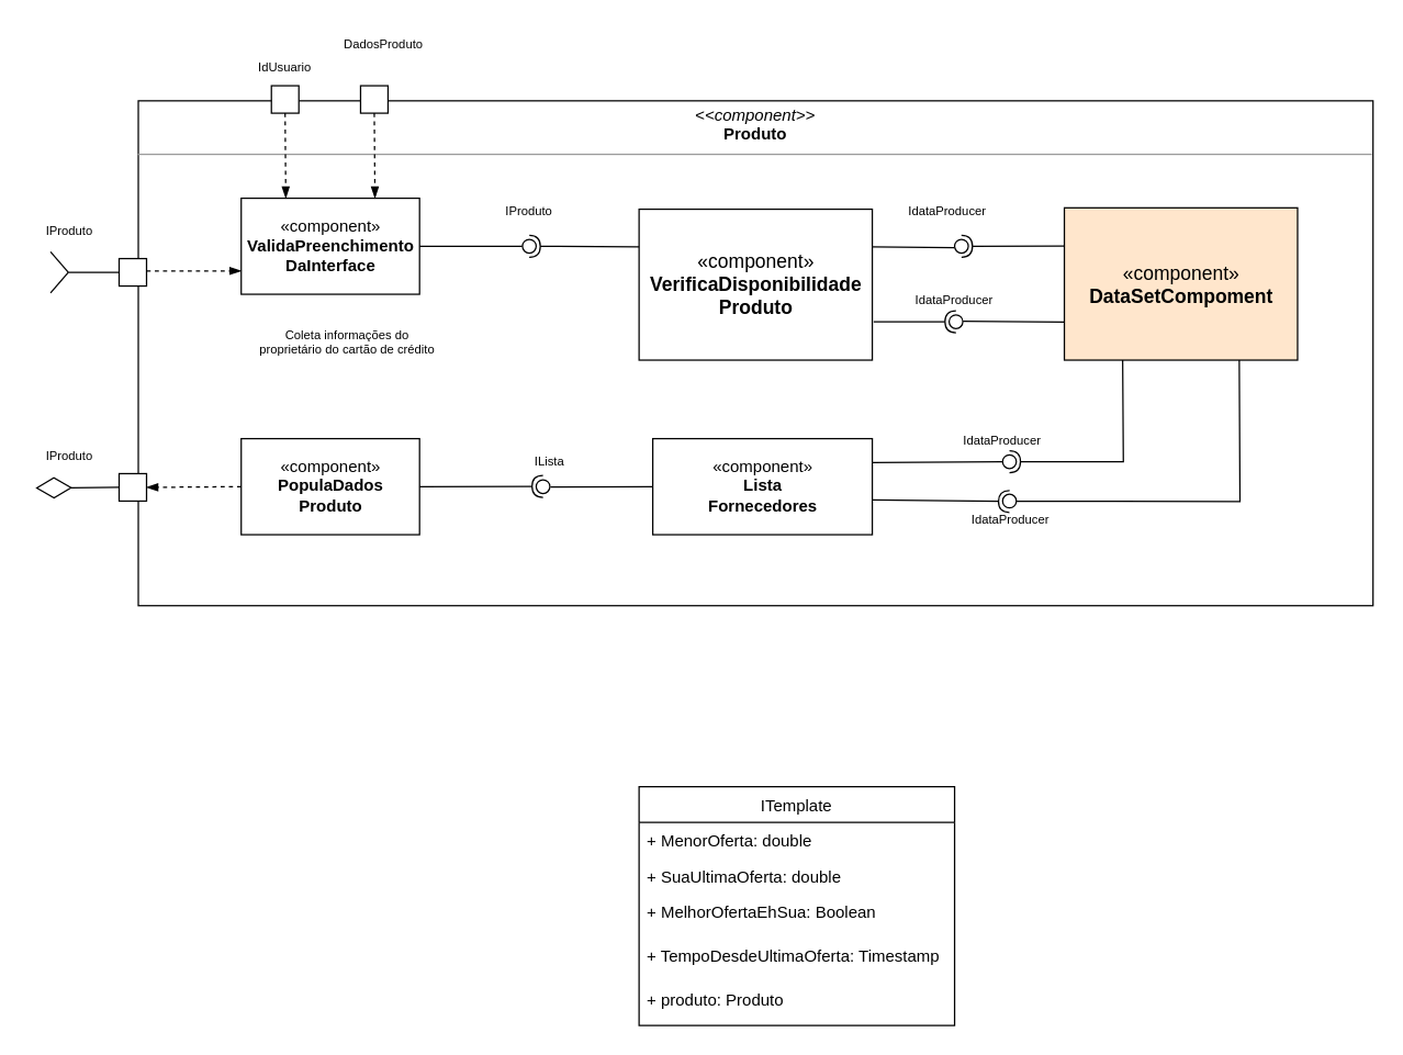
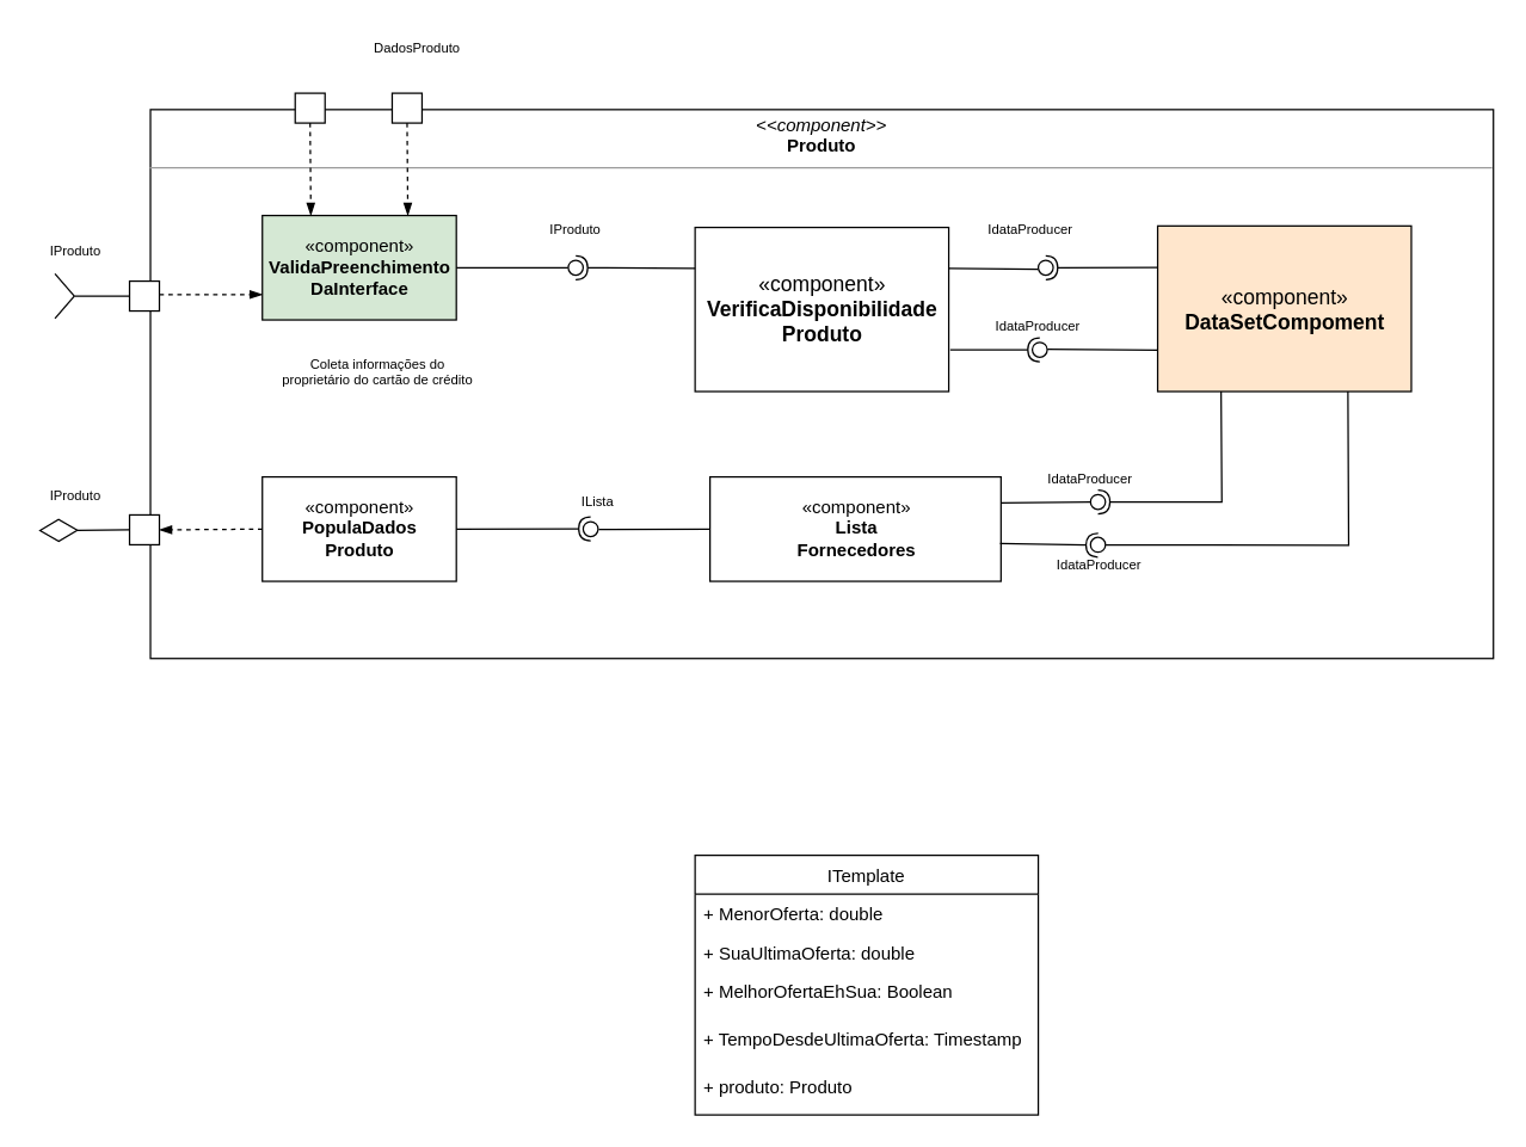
  <mxCell id="0" />
  <mxCell id="1" parent="0" />
  <mxCell id="2" value="&lt;p style=&quot;margin: 0px ; margin-top: 4px ; text-align: center&quot;&gt;&lt;i&gt;&amp;lt;&amp;lt;component&amp;gt;&amp;gt;&lt;/i&gt;&lt;br&gt;&lt;b&gt;Produto&lt;/b&gt;&lt;/p&gt;&lt;hr size=&quot;1&quot;&gt;&lt;p style=&quot;margin: 0px ; margin-left: 4px&quot;&gt;&lt;/p&gt;&lt;p style=&quot;margin: 0px ; margin-left: 4px&quot;&gt;&lt;br&gt;&lt;/p&gt;" style="verticalAlign=top;align=left;overflow=fill;fontSize=12;fontFamily=Helvetica;html=1;" vertex="1" parent="1"><mxGeometry x="95" y="73" width="900" height="368" as="geometry" /></mxCell>
- <mxCell id="3" value="«component»&lt;br&gt;&lt;b&gt;ValidaPreenchimento&lt;br&gt;DaInterface&lt;/b&gt;" style="html=1;dropTarget=0;" vertex="1" parent="1"><mxGeometry x="170" y="144" width="130" height="70" as="geometry" /></mxCell>
+ <mxCell id="3" value="«component»&lt;br&gt;&lt;b&gt;ValidaPreenchimento&lt;br&gt;DaInterface&lt;/b&gt;" style="html=1;dropTarget=0;fillColor=#d5e8d4;" vertex="1" parent="1"><mxGeometry x="170" y="144" width="130" height="70" as="geometry" /></mxCell>
  <mxCell id="4" value="«component»&lt;br&gt;&lt;b&gt;PopulaDados&lt;br&gt;Produto&lt;br&gt;&lt;/b&gt;" style="html=1;dropTarget=0;" vertex="1" parent="1"><mxGeometry x="170" y="319.25" width="130" height="70" as="geometry" /></mxCell>
  <mxCell id="5" value="«component»&lt;br style=&quot;font-size: 14px&quot;&gt;&lt;b&gt;VerificaDisponibilidade&lt;br&gt;Produto&lt;/b&gt;" style="html=1;dropTarget=0;fontSize=14;" vertex="1" parent="1"><mxGeometry x="460" y="152" width="170" height="110" as="geometry" /></mxCell>
- <mxCell id="6" value="«component»&lt;br&gt;&lt;b&gt;Lista&lt;br&gt;Fornecedores&lt;br&gt;&lt;/b&gt;" style="html=1;dropTarget=0;" vertex="1" parent="1"><mxGeometry x="470" y="319.25" width="160" height="70" as="geometry" /></mxCell>
+ <mxCell id="6" value="«component»&lt;br&gt;&lt;b&gt;Lista&lt;br&gt;Fornecedores&lt;br&gt;&lt;/b&gt;" style="html=1;dropTarget=0;" vertex="1" parent="1"><mxGeometry x="470" y="319.25" width="195" height="70" as="geometry" /></mxCell>
  <mxCell id="7" value="" style="rounded=0;orthogonalLoop=1;jettySize=auto;html=1;endArrow=none;endFill=0;fontSize=9;fontColor=#000000;exitX=1;exitY=0.5;exitDx=0;exitDy=0;" edge="1" parent="1" source="3" target="9"><mxGeometry relative="1" as="geometry"><mxPoint x="360" y="177" as="sourcePoint" /></mxGeometry></mxCell>
  <mxCell id="8" value="" style="rounded=0;orthogonalLoop=1;jettySize=auto;html=1;endArrow=halfCircle;endFill=0;entryX=0.5;entryY=0.5;entryDx=0;entryDy=0;endSize=6;strokeWidth=1;fontSize=9;fontColor=#000000;exitX=0;exitY=0.25;exitDx=0;exitDy=0;" edge="1" parent="1" source="5" target="9"><mxGeometry relative="1" as="geometry"><mxPoint x="400" y="177" as="sourcePoint" /></mxGeometry></mxCell>
  <mxCell id="9" value="" style="ellipse;whiteSpace=wrap;html=1;fontFamily=Helvetica;fontSize=12;fontColor=#000000;align=center;strokeColor=#000000;fillColor=#ffffff;points=[];aspect=fixed;resizable=0;" vertex="1" parent="1"><mxGeometry x="375" y="174" width="10" height="10" as="geometry" /></mxCell>
  <mxCell id="10" value="IProduto" style="text;html=1;strokeColor=none;fillColor=none;align=center;verticalAlign=middle;whiteSpace=wrap;rounded=0;fontSize=9;fontColor=#000000;" vertex="1" parent="1"><mxGeometry x="345" y="144" width="70" height="20" as="geometry" /></mxCell>
  <mxCell id="11" value="" style="rounded=0;whiteSpace=wrap;html=1;" vertex="1" parent="1"><mxGeometry x="81" y="188" width="20" height="20" as="geometry" /></mxCell>
  <mxCell id="12" value="" style="group;rotation=-180;" vertex="1" connectable="0" parent="1"><mxGeometry x="31" y="183" width="50" height="30" as="geometry" /></mxCell>
  <mxCell id="13" value="" style="endArrow=none;html=1;" edge="1" parent="12"><mxGeometry width="50" height="50" relative="1" as="geometry"><mxPoint x="13" y="15" as="sourcePoint" /><mxPoint y="30" as="targetPoint" /></mxGeometry></mxCell>
  <mxCell id="14" value="" style="endArrow=none;html=1;" edge="1" parent="12"><mxGeometry width="50" height="50" relative="1" as="geometry"><mxPoint x="13" y="15" as="sourcePoint" /><mxPoint as="targetPoint" /></mxGeometry></mxCell>
  <mxCell id="15" value="" style="endArrow=none;html=1;" edge="1" parent="12"><mxGeometry width="50" height="50" relative="1" as="geometry"><mxPoint x="50" y="15" as="sourcePoint" /><mxPoint x="13" y="15" as="targetPoint" /></mxGeometry></mxCell>
  <mxCell id="16" value="" style="endArrow=blockThin;dashed=1;html=1;fontSize=9;fontColor=#000000;endFill=1;" edge="1" parent="1"><mxGeometry width="50" height="50" relative="1" as="geometry"><mxPoint x="101" y="197" as="sourcePoint" /><mxPoint x="170" y="197" as="targetPoint" /></mxGeometry></mxCell>
  <mxCell id="17" value="IProduto" style="text;html=1;strokeColor=none;fillColor=none;align=center;verticalAlign=middle;whiteSpace=wrap;rounded=0;fontSize=9;" vertex="1" parent="1"><mxGeometry x="20" y="148" width="50" height="40" as="geometry" /></mxCell>
  <mxCell id="18" value="" style="rounded=0;whiteSpace=wrap;html=1;" vertex="1" parent="1"><mxGeometry x="81" y="344.75" width="20" height="20" as="geometry" /></mxCell>
  <mxCell id="19" value="IProduto" style="text;html=1;strokeColor=none;fillColor=none;align=center;verticalAlign=middle;whiteSpace=wrap;rounded=0;fontSize=9;" vertex="1" parent="1"><mxGeometry x="20" y="319.25" width="50" height="24.5" as="geometry" /></mxCell>
  <mxCell id="20" value="" style="endArrow=blockThin;dashed=1;html=1;fontSize=9;fontColor=#000000;exitX=0;exitY=0.5;exitDx=0;exitDy=0;endFill=1;entryX=1;entryY=0.5;entryDx=0;entryDy=0;" edge="1" parent="1" source="4" target="18"><mxGeometry width="50" height="50" relative="1" as="geometry"><mxPoint x="110" y="430.5" as="sourcePoint" /><mxPoint x="140" y="333" as="targetPoint" /></mxGeometry></mxCell>
  <mxCell id="21" value="" style="endArrow=diamondThin;endFill=0;endSize=24;html=1;fontSize=9;fontColor=#000000;exitX=0;exitY=0.5;exitDx=0;exitDy=0;" edge="1" parent="1" source="18"><mxGeometry width="160" relative="1" as="geometry"><mxPoint x="-170" y="438.75" as="sourcePoint" /><mxPoint x="20" y="355.25" as="targetPoint" /></mxGeometry></mxCell>
  <mxCell id="22" value="" style="rounded=0;orthogonalLoop=1;jettySize=auto;html=1;endArrow=none;endFill=0;fontSize=9;fontColor=#000000;exitX=0;exitY=0.5;exitDx=0;exitDy=0;entryX=1.039;entryY=0.519;entryDx=0;entryDy=0;entryPerimeter=0;" edge="1" parent="1" source="6" target="24"><mxGeometry relative="1" as="geometry"><mxPoint x="400" y="303" as="sourcePoint" /><Array as="points" /><mxPoint x="410" y="354" as="targetPoint" /></mxGeometry></mxCell>
  <mxCell id="23" value="" style="rounded=0;orthogonalLoop=1;jettySize=auto;html=1;endArrow=halfCircle;endFill=0;endSize=6;strokeWidth=1;fontSize=9;fontColor=#000000;exitX=1;exitY=0.5;exitDx=0;exitDy=0;" edge="1" parent="1" source="4"><mxGeometry relative="1" as="geometry"><mxPoint x="435" y="234.5" as="sourcePoint" /><mxPoint x="390" y="354" as="targetPoint" /></mxGeometry></mxCell>
  <mxCell id="24" value="" style="ellipse;whiteSpace=wrap;html=1;fontFamily=Helvetica;fontSize=12;fontColor=#000000;align=center;strokeColor=#000000;fillColor=#ffffff;points=[];aspect=fixed;resizable=0;" vertex="1" parent="1"><mxGeometry x="385" y="349.25" width="10" height="10" as="geometry" /></mxCell>
  <mxCell id="25" value="Coleta informações do proprietário do cartão de crédito" style="text;html=1;strokeColor=none;fillColor=none;align=center;verticalAlign=middle;whiteSpace=wrap;rounded=0;fontSize=9;fontColor=#000000;" vertex="1" parent="1"><mxGeometry x="180" y="239" width="135" height="20" as="geometry" /></mxCell>
- <mxCell id="26" value="IdUsuario" style="text;html=1;strokeColor=none;fillColor=none;align=center;verticalAlign=middle;whiteSpace=wrap;rounded=0;fontSize=9;fontColor=#000000;" vertex="1" parent="1"><mxGeometry x="177" y="35" width="50" height="27" as="geometry" /></mxCell>
  <mxCell id="27" value="DadosProduto" style="text;html=1;strokeColor=none;fillColor=none;align=center;verticalAlign=middle;whiteSpace=wrap;rounded=0;fontSize=9;fontColor=#000000;" vertex="1" parent="1"><mxGeometry x="240" y="20" width="67.75" height="24" as="geometry" /></mxCell>
  <mxCell id="28" value="" style="rounded=0;whiteSpace=wrap;html=1;" vertex="1" parent="1"><mxGeometry x="192" y="62" width="20" height="20" as="geometry" /></mxCell>
  <mxCell id="29" value="" style="rounded=0;whiteSpace=wrap;html=1;" vertex="1" parent="1"><mxGeometry x="257" y="62" width="20" height="20" as="geometry" /></mxCell>
  <mxCell id="30" value="«component»&lt;br style=&quot;font-size: 14px&quot;&gt;&lt;b&gt;DataSetCompoment&lt;/b&gt;" style="html=1;dropTarget=0;fontSize=14;fillColor=#ffe6cc;" vertex="1" parent="1"><mxGeometry x="770" y="151" width="170" height="111" as="geometry" /></mxCell>
  <mxCell id="31" value="" style="rounded=0;orthogonalLoop=1;jettySize=auto;html=1;endArrow=none;endFill=0;fontSize=9;fontColor=#000000;entryX=1;entryY=0.25;entryDx=0;entryDy=0;" edge="1" parent="1" target="5"><mxGeometry relative="1" as="geometry"><mxPoint x="690" y="180" as="sourcePoint" /><mxPoint x="555" y="322" as="targetPoint" /></mxGeometry></mxCell>
  <mxCell id="32" value="" style="ellipse;whiteSpace=wrap;html=1;fontFamily=Helvetica;fontSize=12;fontColor=#000000;align=center;strokeColor=#000000;fillColor=#ffffff;points=[];aspect=fixed;resizable=0;" vertex="1" parent="1"><mxGeometry x="690" y="174" width="10" height="10" as="geometry" /></mxCell>
  <mxCell id="33" value="" style="rounded=0;orthogonalLoop=1;jettySize=auto;html=1;endArrow=halfCircle;endFill=0;endSize=6;strokeWidth=1;fontSize=9;fontColor=#000000;exitX=0;exitY=0.25;exitDx=0;exitDy=0;" edge="1" parent="1" source="30"><mxGeometry relative="1" as="geometry"><mxPoint x="555" y="272" as="sourcePoint" /><mxPoint x="695" y="179" as="targetPoint" /></mxGeometry></mxCell>
  <mxCell id="34" value="" style="rounded=0;orthogonalLoop=1;jettySize=auto;html=1;endArrow=halfCircle;endFill=0;endSize=6;strokeWidth=1;fontSize=9;fontColor=#000000;" edge="1" parent="1"><mxGeometry relative="1" as="geometry"><mxPoint x="631" y="234" as="sourcePoint" /><mxPoint x="691" y="234" as="targetPoint" /></mxGeometry></mxCell>
  <mxCell id="35" value="" style="rounded=0;orthogonalLoop=1;jettySize=auto;html=1;endArrow=none;endFill=0;fontSize=9;fontColor=#000000;exitX=0;exitY=0.75;exitDx=0;exitDy=0;entryX=1.012;entryY=0.471;entryDx=0;entryDy=0;entryPerimeter=0;" edge="1" parent="1" source="30" target="36"><mxGeometry relative="1" as="geometry"><mxPoint x="555" y="373" as="sourcePoint" /><mxPoint x="710" y="234" as="targetPoint" /></mxGeometry></mxCell>
  <mxCell id="36" value="" style="ellipse;whiteSpace=wrap;html=1;fontFamily=Helvetica;fontSize=12;fontColor=#000000;align=center;strokeColor=#000000;fillColor=#ffffff;points=[];aspect=fixed;resizable=0;" vertex="1" parent="1"><mxGeometry x="686" y="229" width="10" height="10" as="geometry" /></mxCell>
  <mxCell id="37" value="" style="rounded=0;orthogonalLoop=1;jettySize=auto;html=1;endArrow=none;endFill=0;fontSize=9;fontColor=#000000;entryX=1;entryY=0.25;entryDx=0;entryDy=0;exitX=-0.017;exitY=0.499;exitDx=0;exitDy=0;exitPerimeter=0;" edge="1" parent="1" source="39" target="6"><mxGeometry relative="1" as="geometry"><mxPoint x="690" y="331" as="sourcePoint" /><mxPoint x="640" y="189.5" as="targetPoint" /></mxGeometry></mxCell>
  <mxCell id="38" value="" style="rounded=0;orthogonalLoop=1;jettySize=auto;html=1;endArrow=halfCircle;endFill=0;endSize=6;strokeWidth=1;fontSize=9;fontColor=#000000;exitX=0.25;exitY=1;exitDx=0;exitDy=0;" edge="1" parent="1" source="30"><mxGeometry relative="1" as="geometry"><mxPoint x="792.5" y="265" as="sourcePoint" /><mxPoint x="730" y="336" as="targetPoint" /><Array as="points"><mxPoint x="813" y="336" /><mxPoint x="740" y="336" /></Array></mxGeometry></mxCell>
  <mxCell id="39" value="" style="ellipse;whiteSpace=wrap;html=1;fontFamily=Helvetica;fontSize=12;fontColor=#000000;align=center;strokeColor=#000000;fillColor=#ffffff;points=[];aspect=fixed;resizable=0;" vertex="1" parent="1"><mxGeometry x="725" y="331" width="10" height="10" as="geometry" /></mxCell>
  <mxCell id="40" value="" style="rounded=0;orthogonalLoop=1;jettySize=auto;html=1;endArrow=none;endFill=0;fontSize=9;fontColor=#000000;exitX=0.75;exitY=1;exitDx=0;exitDy=0;entryX=1.02;entryY=0.51;entryDx=0;entryDy=0;entryPerimeter=0;" edge="1" parent="1" target="41" source="30"><mxGeometry relative="1" as="geometry"><mxPoint x="780" y="244.25" as="sourcePoint" /><mxPoint x="730" y="383" as="targetPoint" /><Array as="points"><mxPoint x="898" y="365" /></Array></mxGeometry></mxCell>
  <mxCell id="41" value="" style="ellipse;whiteSpace=wrap;html=1;fontFamily=Helvetica;fontSize=12;fontColor=#000000;align=center;strokeColor=#000000;fillColor=#ffffff;points=[];aspect=fixed;resizable=0;" vertex="1" parent="1"><mxGeometry x="725" y="359.75" width="10" height="10" as="geometry" /></mxCell>
  <mxCell id="42" value="" style="rounded=0;orthogonalLoop=1;jettySize=auto;html=1;endArrow=halfCircle;endFill=0;endSize=6;strokeWidth=1;fontSize=9;fontColor=#000000;exitX=0.997;exitY=0.639;exitDx=0;exitDy=0;exitPerimeter=0;" edge="1" parent="1" source="6"><mxGeometry relative="1" as="geometry"><mxPoint x="630" y="371.75" as="sourcePoint" /><mxPoint x="730" y="365" as="targetPoint" /><Array as="points" /></mxGeometry></mxCell>
  <mxCell id="43" value="IdataProducer" style="text;html=1;strokeColor=none;fillColor=none;align=center;verticalAlign=middle;whiteSpace=wrap;rounded=0;fontSize=9;fontColor=#000000;" vertex="1" parent="1"><mxGeometry x="650" y="144" width="70" height="20" as="geometry" /></mxCell>
  <mxCell id="44" value="" style="endArrow=blockThin;dashed=1;html=1;fontSize=9;fontColor=#000000;endFill=1;exitX=0.5;exitY=1;exitDx=0;exitDy=0;entryX=0.25;entryY=0;entryDx=0;entryDy=0;" edge="1" parent="1" source="28" target="3"><mxGeometry width="50" height="50" relative="1" as="geometry"><mxPoint x="111" y="207" as="sourcePoint" /><mxPoint x="180" y="207" as="targetPoint" /></mxGeometry></mxCell>
  <mxCell id="45" value="" style="endArrow=blockThin;dashed=1;html=1;fontSize=9;fontColor=#000000;endFill=1;exitX=0.5;exitY=1;exitDx=0;exitDy=0;entryX=0.75;entryY=0;entryDx=0;entryDy=0;" edge="1" parent="1" source="29" target="3"><mxGeometry width="50" height="50" relative="1" as="geometry"><mxPoint x="121" y="217" as="sourcePoint" /><mxPoint x="190" y="217" as="targetPoint" /></mxGeometry></mxCell>
  <mxCell id="46" value="IdataProducer" style="text;html=1;strokeColor=none;fillColor=none;align=center;verticalAlign=middle;whiteSpace=wrap;rounded=0;fontSize=9;fontColor=#000000;" vertex="1" parent="1"><mxGeometry x="655" y="209" width="70" height="20" as="geometry" /></mxCell>
  <mxCell id="47" value="IdataProducer" style="text;html=1;strokeColor=none;fillColor=none;align=center;verticalAlign=middle;whiteSpace=wrap;rounded=0;fontSize=9;fontColor=#000000;" vertex="1" parent="1"><mxGeometry x="690" y="311" width="70" height="20" as="geometry" /></mxCell>
  <mxCell id="48" value="IdataProducer" style="text;html=1;strokeColor=none;fillColor=none;align=center;verticalAlign=middle;whiteSpace=wrap;rounded=0;fontSize=9;fontColor=#000000;" vertex="1" parent="1"><mxGeometry x="696" y="369.25" width="70" height="20" as="geometry" /></mxCell>
  <mxCell id="49" value="ILista" style="text;html=1;strokeColor=none;fillColor=none;align=center;verticalAlign=middle;whiteSpace=wrap;rounded=0;fontSize=9;fontColor=#000000;" vertex="1" parent="1"><mxGeometry x="360" y="326" width="70" height="20" as="geometry" /></mxCell>
  <mxCell id="50" value="ITemplate" style="swimlane;fontStyle=0;childLayout=stackLayout;horizontal=1;startSize=26;fillColor=none;horizontalStack=0;resizeParent=1;resizeParentMax=0;resizeLast=0;collapsible=1;marginBottom=0;" vertex="1" parent="1"><mxGeometry x="460" y="573" width="230" height="174" as="geometry" /></mxCell>
  <mxCell id="51" value="+ MenorOferta: double" style="text;strokeColor=none;fillColor=none;align=left;verticalAlign=top;spacingLeft=4;spacingRight=4;overflow=hidden;rotatable=0;points=[[0,0.5],[1,0.5]];portConstraint=eastwest;" vertex="1" parent="50"><mxGeometry y="26" width="230" height="26" as="geometry" /></mxCell>
  <mxCell id="52" value="+ SuaUltimaOferta: double" style="text;strokeColor=none;fillColor=none;align=left;verticalAlign=top;spacingLeft=4;spacingRight=4;overflow=hidden;rotatable=0;points=[[0,0.5],[1,0.5]];portConstraint=eastwest;" vertex="1" parent="50"><mxGeometry y="52" width="230" height="26" as="geometry" /></mxCell>
  <mxCell id="53" value="+ MelhorOfertaEhSua: Boolean" style="text;strokeColor=none;fillColor=none;align=left;verticalAlign=top;spacingLeft=4;spacingRight=4;overflow=hidden;rotatable=0;points=[[0,0.5],[1,0.5]];portConstraint=eastwest;" vertex="1" parent="50"><mxGeometry y="78" width="230" height="32" as="geometry" /></mxCell>
  <mxCell id="54" value="+ TempoDesdeUltimaOferta: Timestamp" style="text;strokeColor=none;fillColor=none;align=left;verticalAlign=top;spacingLeft=4;spacingRight=4;overflow=hidden;rotatable=0;points=[[0,0.5],[1,0.5]];portConstraint=eastwest;" vertex="1" parent="50"><mxGeometry y="110" width="230" height="32" as="geometry" /></mxCell>
  <mxCell id="55" value="+ produto: Produto" style="text;strokeColor=none;fillColor=none;align=left;verticalAlign=top;spacingLeft=4;spacingRight=4;overflow=hidden;rotatable=0;points=[[0,0.5],[1,0.5]];portConstraint=eastwest;" vertex="1" parent="50"><mxGeometry y="142" width="230" height="32" as="geometry" /></mxCell>
